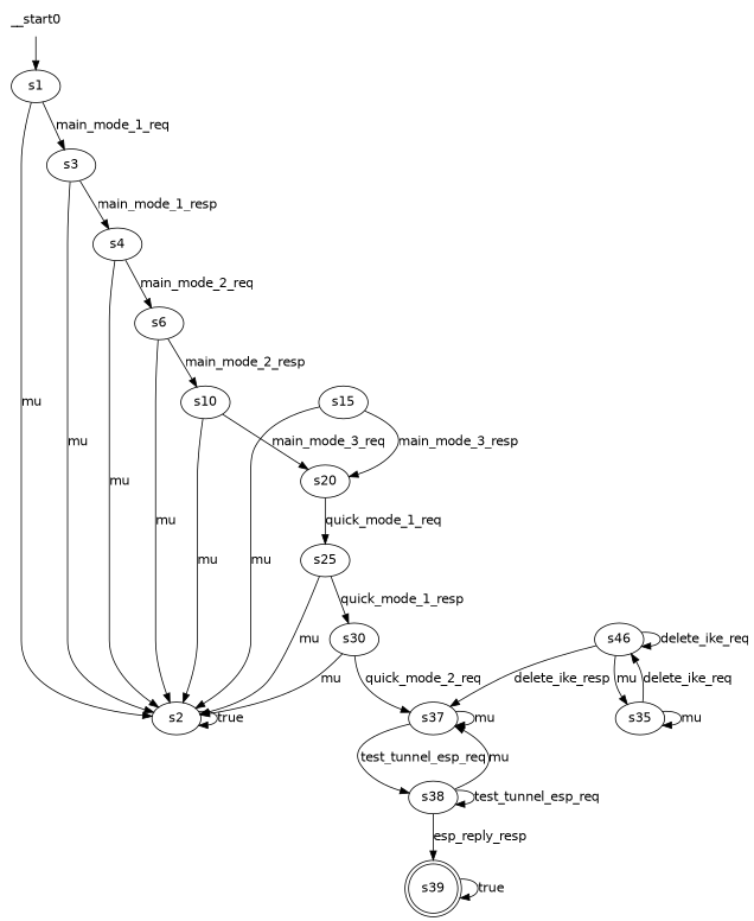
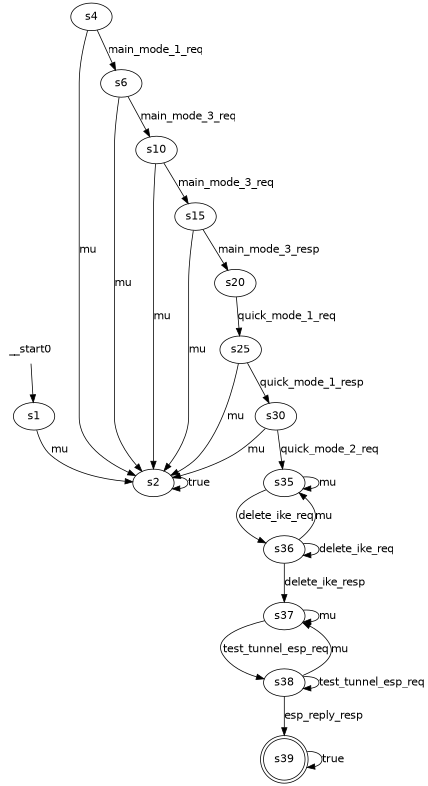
  digraph {
    fontname="DejaVu Sans"
    node [fontname="DejaVu Sans"]
    edge [fontname="DejaVu Sans"]
    n1 [label=s1]
    n2 [label=s2]
-   n3 [label=s3]
    n4 [label=s4]
    n5 [label=s6]
    n6 [label=s10]
    n7 [label=s15]
    n8 [label=s20]
    n9 [label=s25]
    n10 [label=s30]
    n11 [label=s35]
-   n12 [label=s46]
+   n12 [label=s36]
    n13 [label=s37]
    n14 [label=s38]
    n15 [label=s39 shape=doublecircle]
    __start0 [shape=none]
    n1 -> n2 [label=mu]
-   n1 -> n3 [label=main_mode_1_req]
    n2 -> n2 [label=true]
-   n3 -> n2 [label=mu]
-   n3 -> n4 [label=main_mode_1_resp]
    n4 -> n2 [label=mu]
-   n4 -> n5 [label=main_mode_2_req]
+   n4 -> n5 [label=main_mode_1_req]
    n5 -> n2 [label=mu]
-   n5 -> n6 [label=main_mode_2_resp]
+   n5 -> n6 [label=main_mode_3_req]
    n6 -> n2 [label=mu]
-   n6 -> n8 [label=main_mode_3_req]
+   n6 -> n7 [label=main_mode_3_req]
    n7 -> n2 [label=mu]
    n7 -> n8 [label=main_mode_3_resp]
    n8 -> n9 [label=quick_mode_1_req]
    n9 -> n2 [label=mu]
    n9 -> n10 [label=quick_mode_1_resp]
    n10 -> n2 [label=mu]
-   n10 -> n13 [label=quick_mode_2_req]
+   n10 -> n11 [label=quick_mode_2_req]
    n11 -> n11 [label=mu]
    n11 -> n12 [label=delete_ike_req]
    n12 -> n11 [label=mu]
    n12 -> n12 [label=delete_ike_req]
    n12 -> n13 [label=delete_ike_resp]
    n13 -> n13 [label=mu]
    n13 -> n14 [label=test_tunnel_esp_req]
    n14 -> n13 [label=mu]
    n14 -> n14 [label=test_tunnel_esp_req]
    n14 -> n15 [label=esp_reply_resp]
    n15 -> n15 [label=true]
    __start0 -> n1
  }
